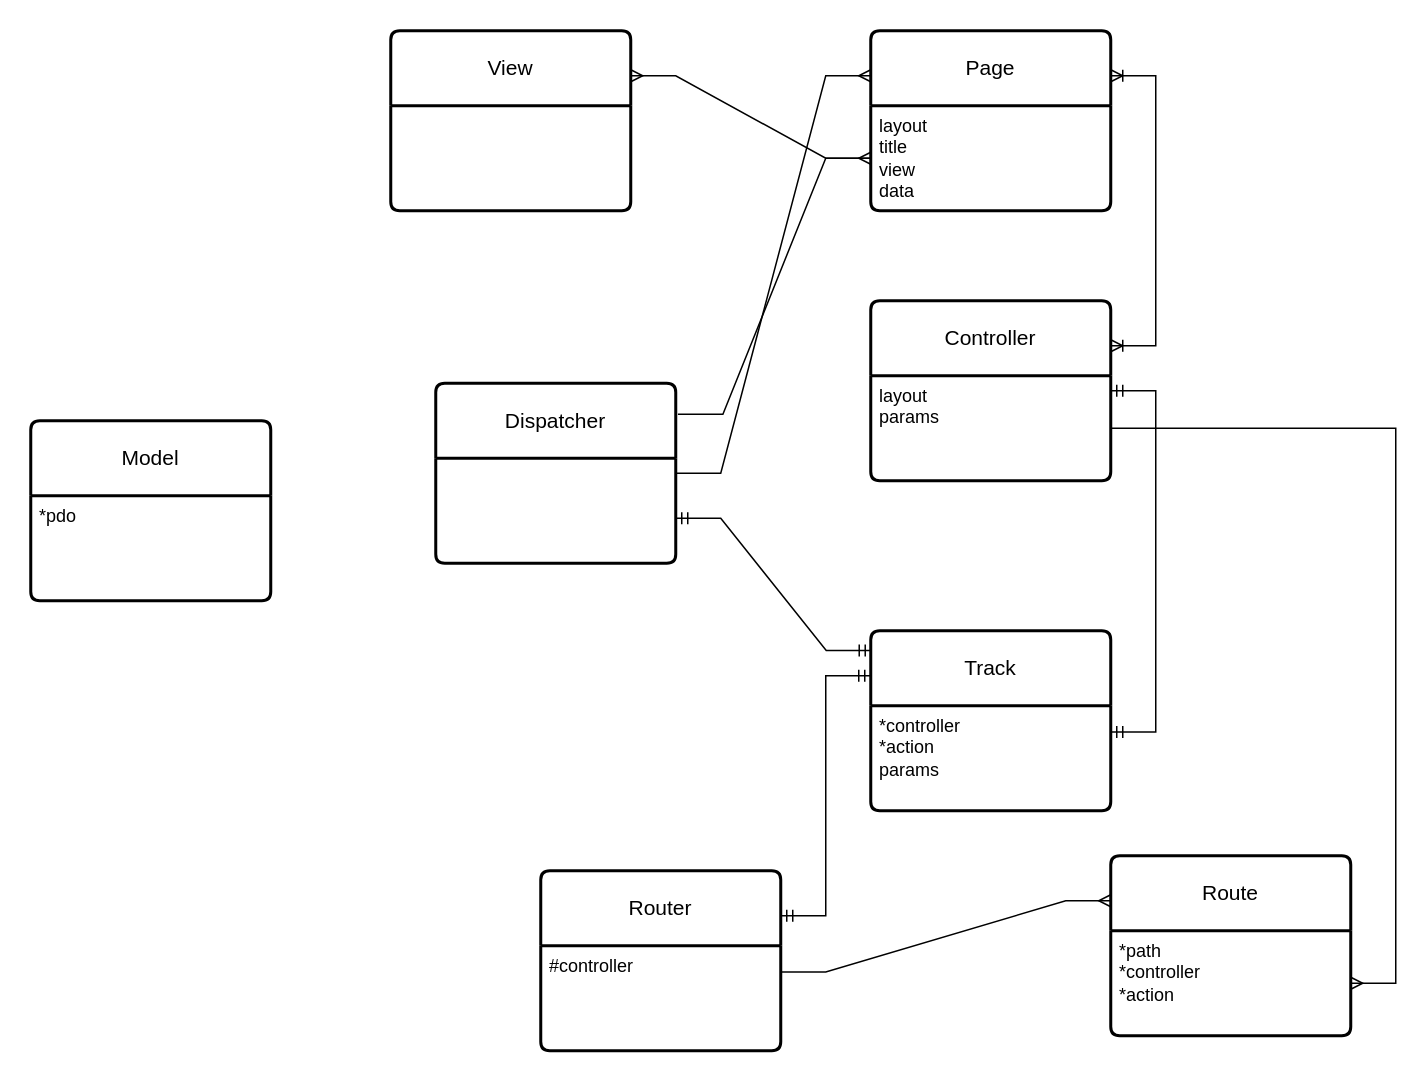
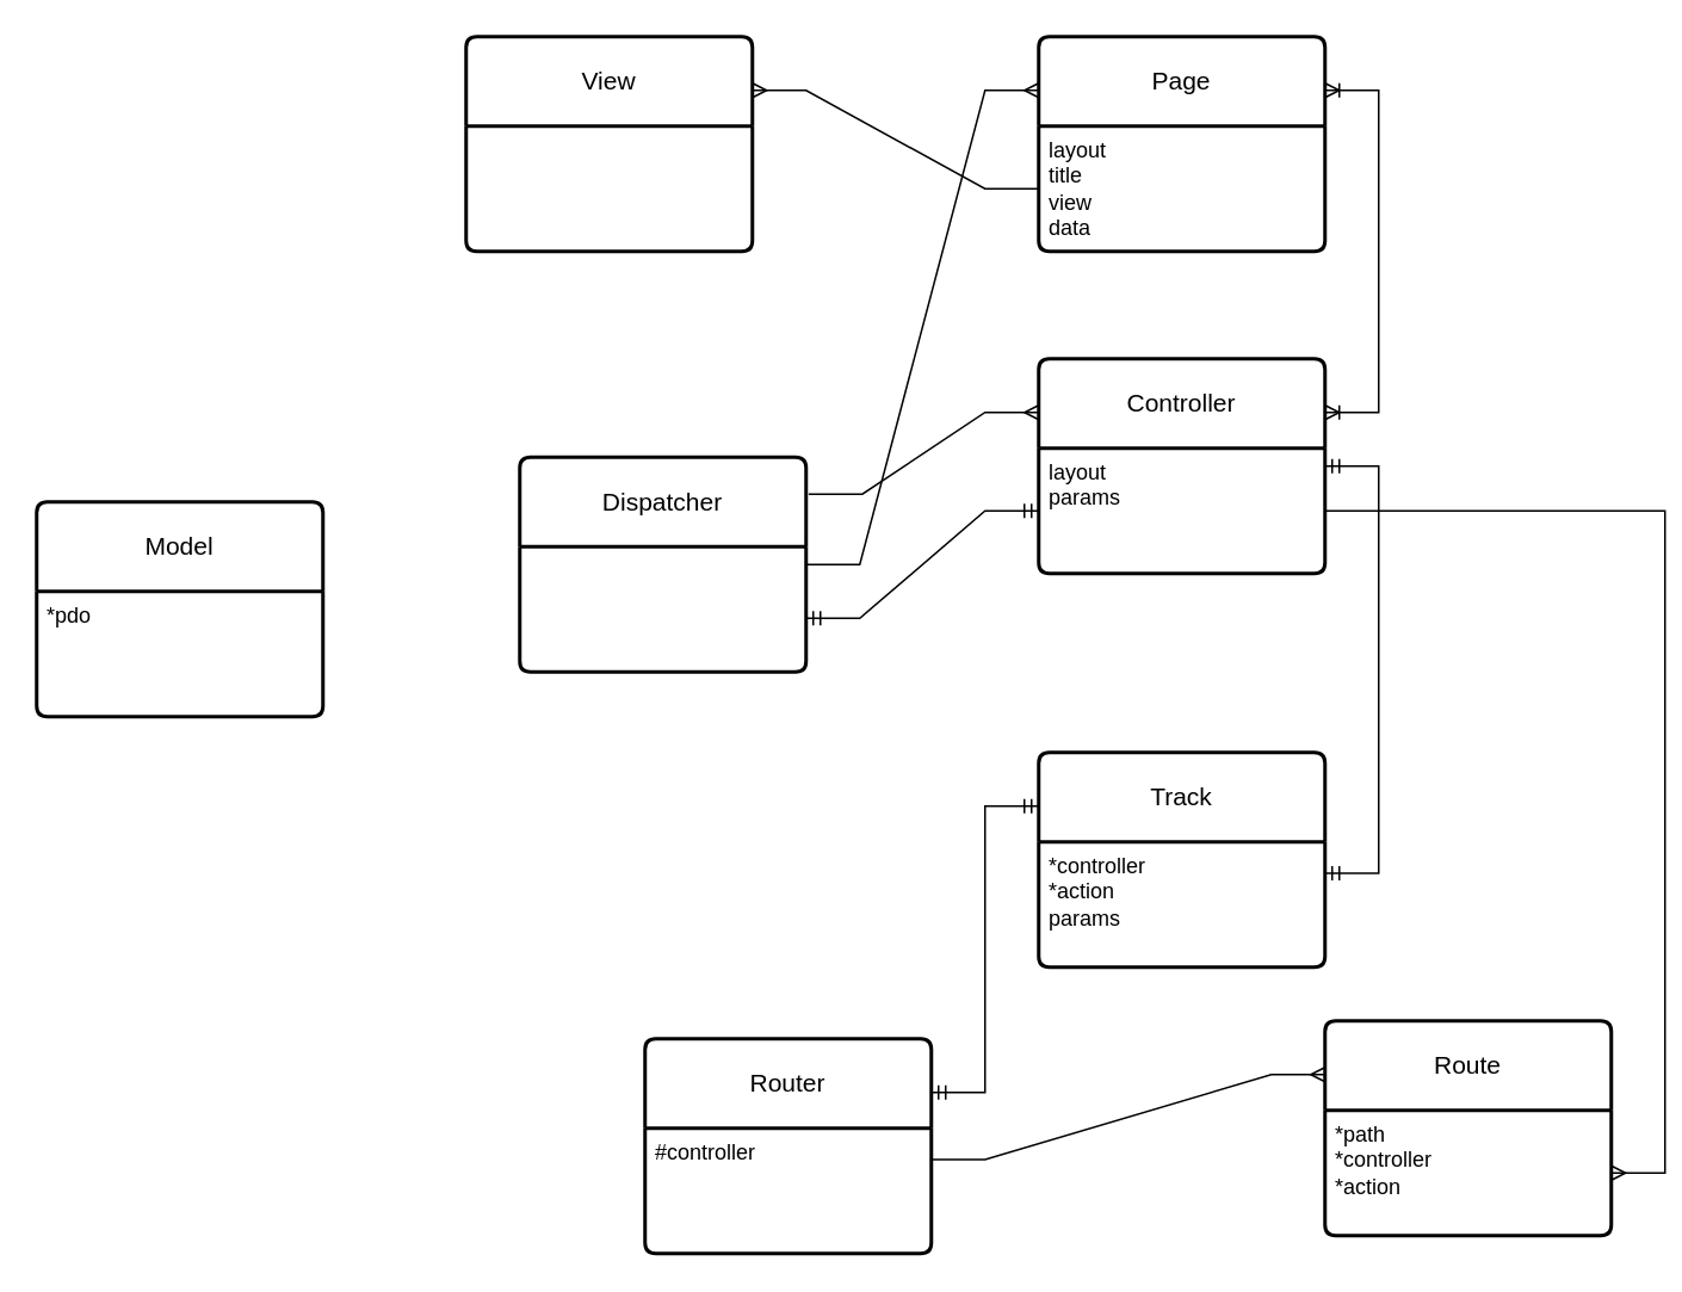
  <mxCell id="0" />
  <mxCell id="1" parent="0" />
  <mxCell id="2" value="Router" style="swimlane;childLayout=stackLayout;horizontal=1;startSize=50;horizontalStack=0;rounded=1;fontSize=14;fontStyle=0;strokeWidth=2;resizeParent=0;resizeLast=1;shadow=0;dashed=0;align=center;arcSize=4;whiteSpace=wrap;html=1;" vertex="1" parent="1"><mxGeometry x="360" y="580" width="160" height="120" as="geometry" /></mxCell>
  <mxCell id="3" value="#controller" style="align=left;strokeColor=none;fillColor=none;spacingLeft=4;fontSize=12;verticalAlign=top;resizable=0;rotatable=0;part=1;html=1;" vertex="1" parent="2"><mxGeometry y="50" width="160" height="70" as="geometry" /></mxCell>
  <mxCell id="4" value="Track" style="swimlane;childLayout=stackLayout;horizontal=1;startSize=50;horizontalStack=0;rounded=1;fontSize=14;fontStyle=0;strokeWidth=2;resizeParent=0;resizeLast=1;shadow=0;dashed=0;align=center;arcSize=4;whiteSpace=wrap;html=1;" vertex="1" parent="1"><mxGeometry x="580" y="420" width="160" height="120" as="geometry" /></mxCell>
  <mxCell id="5" value="*controller&lt;div&gt;*action&lt;/div&gt;&lt;div&gt;params&lt;/div&gt;" style="align=left;strokeColor=none;fillColor=none;spacingLeft=4;fontSize=12;verticalAlign=top;resizable=0;rotatable=0;part=1;html=1;" vertex="1" parent="4"><mxGeometry y="50" width="160" height="70" as="geometry" /></mxCell>
  <mxCell id="6" value="Route" style="swimlane;childLayout=stackLayout;horizontal=1;startSize=50;horizontalStack=0;rounded=1;fontSize=14;fontStyle=0;strokeWidth=2;resizeParent=0;resizeLast=1;shadow=0;dashed=0;align=center;arcSize=4;whiteSpace=wrap;html=1;" vertex="1" parent="1"><mxGeometry x="740" y="570" width="160" height="120" as="geometry" /></mxCell>
  <mxCell id="7" value="*path&lt;div&gt;*controller&lt;/div&gt;&lt;div&gt;*action&lt;/div&gt;" style="align=left;strokeColor=none;fillColor=none;spacingLeft=4;fontSize=12;verticalAlign=top;resizable=0;rotatable=0;part=1;html=1;" vertex="1" parent="6"><mxGeometry y="50" width="160" height="70" as="geometry" /></mxCell>
  <mxCell id="8" value="" style="edgeStyle=entityRelationEdgeStyle;fontSize=12;html=1;endArrow=ERmandOne;startArrow=ERmandOne;rounded=0;entryX=0;entryY=0.25;entryDx=0;entryDy=0;exitX=1;exitY=0.25;exitDx=0;exitDy=0;" edge="1" parent="1" source="2" target="4"><mxGeometry width="100" height="100" relative="1" as="geometry"><mxPoint x="460" y="570" as="sourcePoint" /><mxPoint x="560" y="470" as="targetPoint" /></mxGeometry></mxCell>
  <mxCell id="9" value="" style="edgeStyle=entityRelationEdgeStyle;fontSize=12;html=1;endArrow=ERmany;rounded=0;entryX=0;entryY=0.25;entryDx=0;entryDy=0;exitX=1;exitY=0.25;exitDx=0;exitDy=0;" edge="1" parent="1" source="3" target="6"><mxGeometry width="100" height="100" relative="1" as="geometry"><mxPoint x="400" y="820" as="sourcePoint" /><mxPoint x="500" y="720" as="targetPoint" /><Array as="points"><mxPoint x="410" y="690" /></Array></mxGeometry></mxCell>
  <mxCell id="10" value="Dispatcher" style="swimlane;childLayout=stackLayout;horizontal=1;startSize=50;horizontalStack=0;rounded=1;fontSize=14;fontStyle=0;strokeWidth=2;resizeParent=0;resizeLast=1;shadow=0;dashed=0;align=center;arcSize=4;whiteSpace=wrap;html=1;" vertex="1" parent="1"><mxGeometry x="290" y="255" width="160" height="120" as="geometry" /></mxCell>
  <mxCell id="11" value="" style="edgeStyle=entityRelationEdgeStyle;fontSize=12;html=1;endArrow=ERmandOne;startArrow=ERmandOne;rounded=0;exitX=1;exitY=0.25;exitDx=0;exitDy=0;entryX=1;entryY=0.143;entryDx=0;entryDy=0;entryPerimeter=0;" edge="1" parent="1" source="5" target="14"><mxGeometry width="100" height="100" relative="1" as="geometry"><mxPoint x="830" y="460" as="sourcePoint" /><mxPoint x="740" y="260" as="targetPoint" /><Array as="points"><mxPoint x="820" y="310" /></Array></mxGeometry></mxCell>
- <mxCell id="12" value="" style="edgeStyle=entityRelationEdgeStyle;fontSize=12;html=1;endArrow=ERmandOne;startArrow=ERmandOne;rounded=0;exitX=1;exitY=0.75;exitDx=0;exitDy=0;entryX=0.002;entryY=0.11;entryDx=0;entryDy=0;entryPerimeter=0;" edge="1" parent="1" source="10" target="4"><mxGeometry width="100" height="100" relative="1" as="geometry"><mxPoint x="520" y="480" as="sourcePoint" /><mxPoint x="620" y="380" as="targetPoint" /></mxGeometry></mxCell>
+ <mxCell id="12" value="" style="edgeStyle=entityRelationEdgeStyle;fontSize=12;html=1;endArrow=ERmandOne;startArrow=ERmandOne;rounded=0;exitX=1;exitY=0.75;exitDx=0;exitDy=0;" edge="1" parent="1" source="10" target="14"><mxGeometry width="100" height="100" relative="1" as="geometry"><mxPoint x="520" y="480" as="sourcePoint" /><mxPoint x="620" y="380" as="targetPoint" /></mxGeometry></mxCell>
  <mxCell id="13" value="Controller" style="swimlane;childLayout=stackLayout;horizontal=1;startSize=50;horizontalStack=0;rounded=1;fontSize=14;fontStyle=0;strokeWidth=2;resizeParent=0;resizeLast=1;shadow=0;dashed=0;align=center;arcSize=4;whiteSpace=wrap;html=1;" vertex="1" parent="1"><mxGeometry x="580" y="200" width="160" height="120" as="geometry" /></mxCell>
  <mxCell id="14" value="layout&lt;div&gt;params&lt;/div&gt;" style="align=left;strokeColor=none;fillColor=none;spacingLeft=4;fontSize=12;verticalAlign=top;resizable=0;rotatable=0;part=1;html=1;" vertex="1" parent="13"><mxGeometry y="50" width="160" height="70" as="geometry" /></mxCell>
  <mxCell id="15" value="Page" style="swimlane;childLayout=stackLayout;horizontal=1;startSize=50;horizontalStack=0;rounded=1;fontSize=14;fontStyle=0;strokeWidth=2;resizeParent=0;resizeLast=1;shadow=0;dashed=0;align=center;arcSize=4;whiteSpace=wrap;html=1;" vertex="1" parent="1"><mxGeometry x="580" y="20" width="160" height="120" as="geometry" /></mxCell>
  <mxCell id="16" value="layout&lt;div&gt;title&lt;/div&gt;&lt;div&gt;view&lt;/div&gt;&lt;div&gt;data&lt;/div&gt;" style="align=left;strokeColor=none;fillColor=none;spacingLeft=4;fontSize=12;verticalAlign=top;resizable=0;rotatable=0;part=1;html=1;" vertex="1" parent="15"><mxGeometry y="50" width="160" height="70" as="geometry" /></mxCell>
  <mxCell id="17" value="" style="edgeStyle=entityRelationEdgeStyle;fontSize=12;html=1;endArrow=ERoneToMany;startArrow=ERoneToMany;rounded=0;exitX=1;exitY=0.25;exitDx=0;exitDy=0;entryX=1;entryY=0.25;entryDx=0;entryDy=0;" edge="1" parent="1" source="13" target="15"><mxGeometry width="100" height="100" relative="1" as="geometry"><mxPoint x="810" y="250" as="sourcePoint" /><mxPoint x="910" y="150" as="targetPoint" /></mxGeometry></mxCell>
- <mxCell id="18" value="" style="edgeStyle=entityRelationEdgeStyle;fontSize=12;html=1;endArrow=ERmany;rounded=0;exitX=1.009;exitY=0.172;exitDx=0;exitDy=0;exitPerimeter=0;" edge="1" parent="1" source="10" target="16"><mxGeometry width="100" height="100" relative="1" as="geometry"><mxPoint x="580" y="360" as="sourcePoint" /><mxPoint x="680" y="260" as="targetPoint" /></mxGeometry></mxCell>
+ <mxCell id="18" value="" style="edgeStyle=entityRelationEdgeStyle;fontSize=12;html=1;endArrow=ERmany;rounded=0;exitX=1.009;exitY=0.172;exitDx=0;exitDy=0;exitPerimeter=0;entryX=0;entryY=0.25;entryDx=0;entryDy=0;" edge="1" parent="1" source="10" target="13"><mxGeometry width="100" height="100" relative="1" as="geometry"><mxPoint x="580" y="360" as="sourcePoint" /><mxPoint x="680" y="260" as="targetPoint" /></mxGeometry></mxCell>
  <mxCell id="19" value="" style="edgeStyle=entityRelationEdgeStyle;fontSize=12;html=1;endArrow=ERmany;rounded=0;exitX=1;exitY=0.5;exitDx=0;exitDy=0;" edge="1" parent="1" source="14" target="7"><mxGeometry width="100" height="100" relative="1" as="geometry"><mxPoint x="860" y="220" as="sourcePoint" /><mxPoint x="1020" y="570" as="targetPoint" /></mxGeometry></mxCell>
  <mxCell id="20" value="" style="edgeStyle=entityRelationEdgeStyle;fontSize=12;html=1;endArrow=ERmany;rounded=0;entryX=0;entryY=0.25;entryDx=0;entryDy=0;" edge="1" parent="1" source="10" target="15"><mxGeometry width="100" height="100" relative="1" as="geometry"><mxPoint x="380" y="240" as="sourcePoint" /><mxPoint x="480" y="140" as="targetPoint" /></mxGeometry></mxCell>
  <mxCell id="21" value="View" style="swimlane;childLayout=stackLayout;horizontal=1;startSize=50;horizontalStack=0;rounded=1;fontSize=14;fontStyle=0;strokeWidth=2;resizeParent=0;resizeLast=1;shadow=0;dashed=0;align=center;arcSize=4;whiteSpace=wrap;html=1;" vertex="1" parent="1"><mxGeometry x="260" y="20" width="160" height="120" as="geometry" /></mxCell>
  <mxCell id="22" value="Model" style="swimlane;childLayout=stackLayout;horizontal=1;startSize=50;horizontalStack=0;rounded=1;fontSize=14;fontStyle=0;strokeWidth=2;resizeParent=0;resizeLast=1;shadow=0;dashed=0;align=center;arcSize=4;whiteSpace=wrap;html=1;" vertex="1" parent="1"><mxGeometry x="20" y="280" width="160" height="120" as="geometry" /></mxCell>
  <mxCell id="23" value="*pdo" style="align=left;strokeColor=none;fillColor=none;spacingLeft=4;fontSize=12;verticalAlign=top;resizable=0;rotatable=0;part=1;html=1;" vertex="1" parent="22"><mxGeometry y="50" width="160" height="70" as="geometry" /></mxCell>
  <mxCell id="24" value="" style="edgeStyle=entityRelationEdgeStyle;fontSize=12;html=1;endArrow=ERmany;rounded=0;exitX=0;exitY=0.5;exitDx=0;exitDy=0;entryX=1;entryY=0.25;entryDx=0;entryDy=0;" edge="1" parent="1" source="16" target="21"><mxGeometry width="100" height="100" relative="1" as="geometry"><mxPoint x="760" y="300" as="sourcePoint" /><mxPoint x="860" y="200" as="targetPoint" /></mxGeometry></mxCell>
